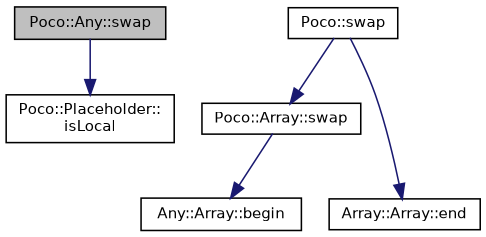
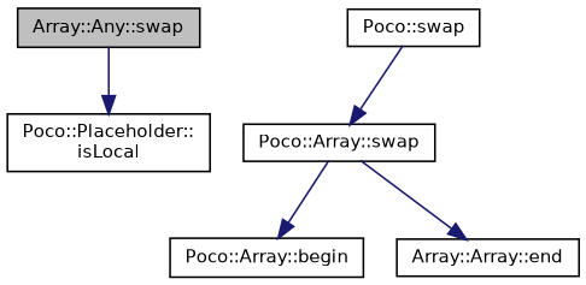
  digraph {
    rankdir=TB
    node [color=black fillcolor=white fontname=Helvetica fontsize=10 shape=record style=filled]
    edge [color=midnightblue fontname=Helvetica fontsize=10 labelfontname=Helvetica labelfontsize=10 style=solid]
-   n1 [fillcolor=grey75 fontcolor=black height=0.2 label="Poco::Any::swap" width=0.4]
+   n1 [fillcolor=grey75 fontcolor=black height=0.2 label="Array::Any::swap" width=0.4]
    n2 [height=0.2 label="Poco::Placeholder::\lisLocal" width=0.4]
    n3 [height=0.2 label="Poco::swap" width=0.4]
    n4 [height=0.2 label="Poco::Array::swap" width=0.4]
-   n5 [height=0.2 label="Any::Array::begin" width=0.4]
+   n5 [height=0.2 label="Poco::Array::begin" width=0.4]
    n6 [height=0.2 label="Array::Array::end" width=0.4]
    n1 -> n2
    n3 -> n4
    n4 -> n5
-   n3 -> n6
+   n4 -> n6
  }
